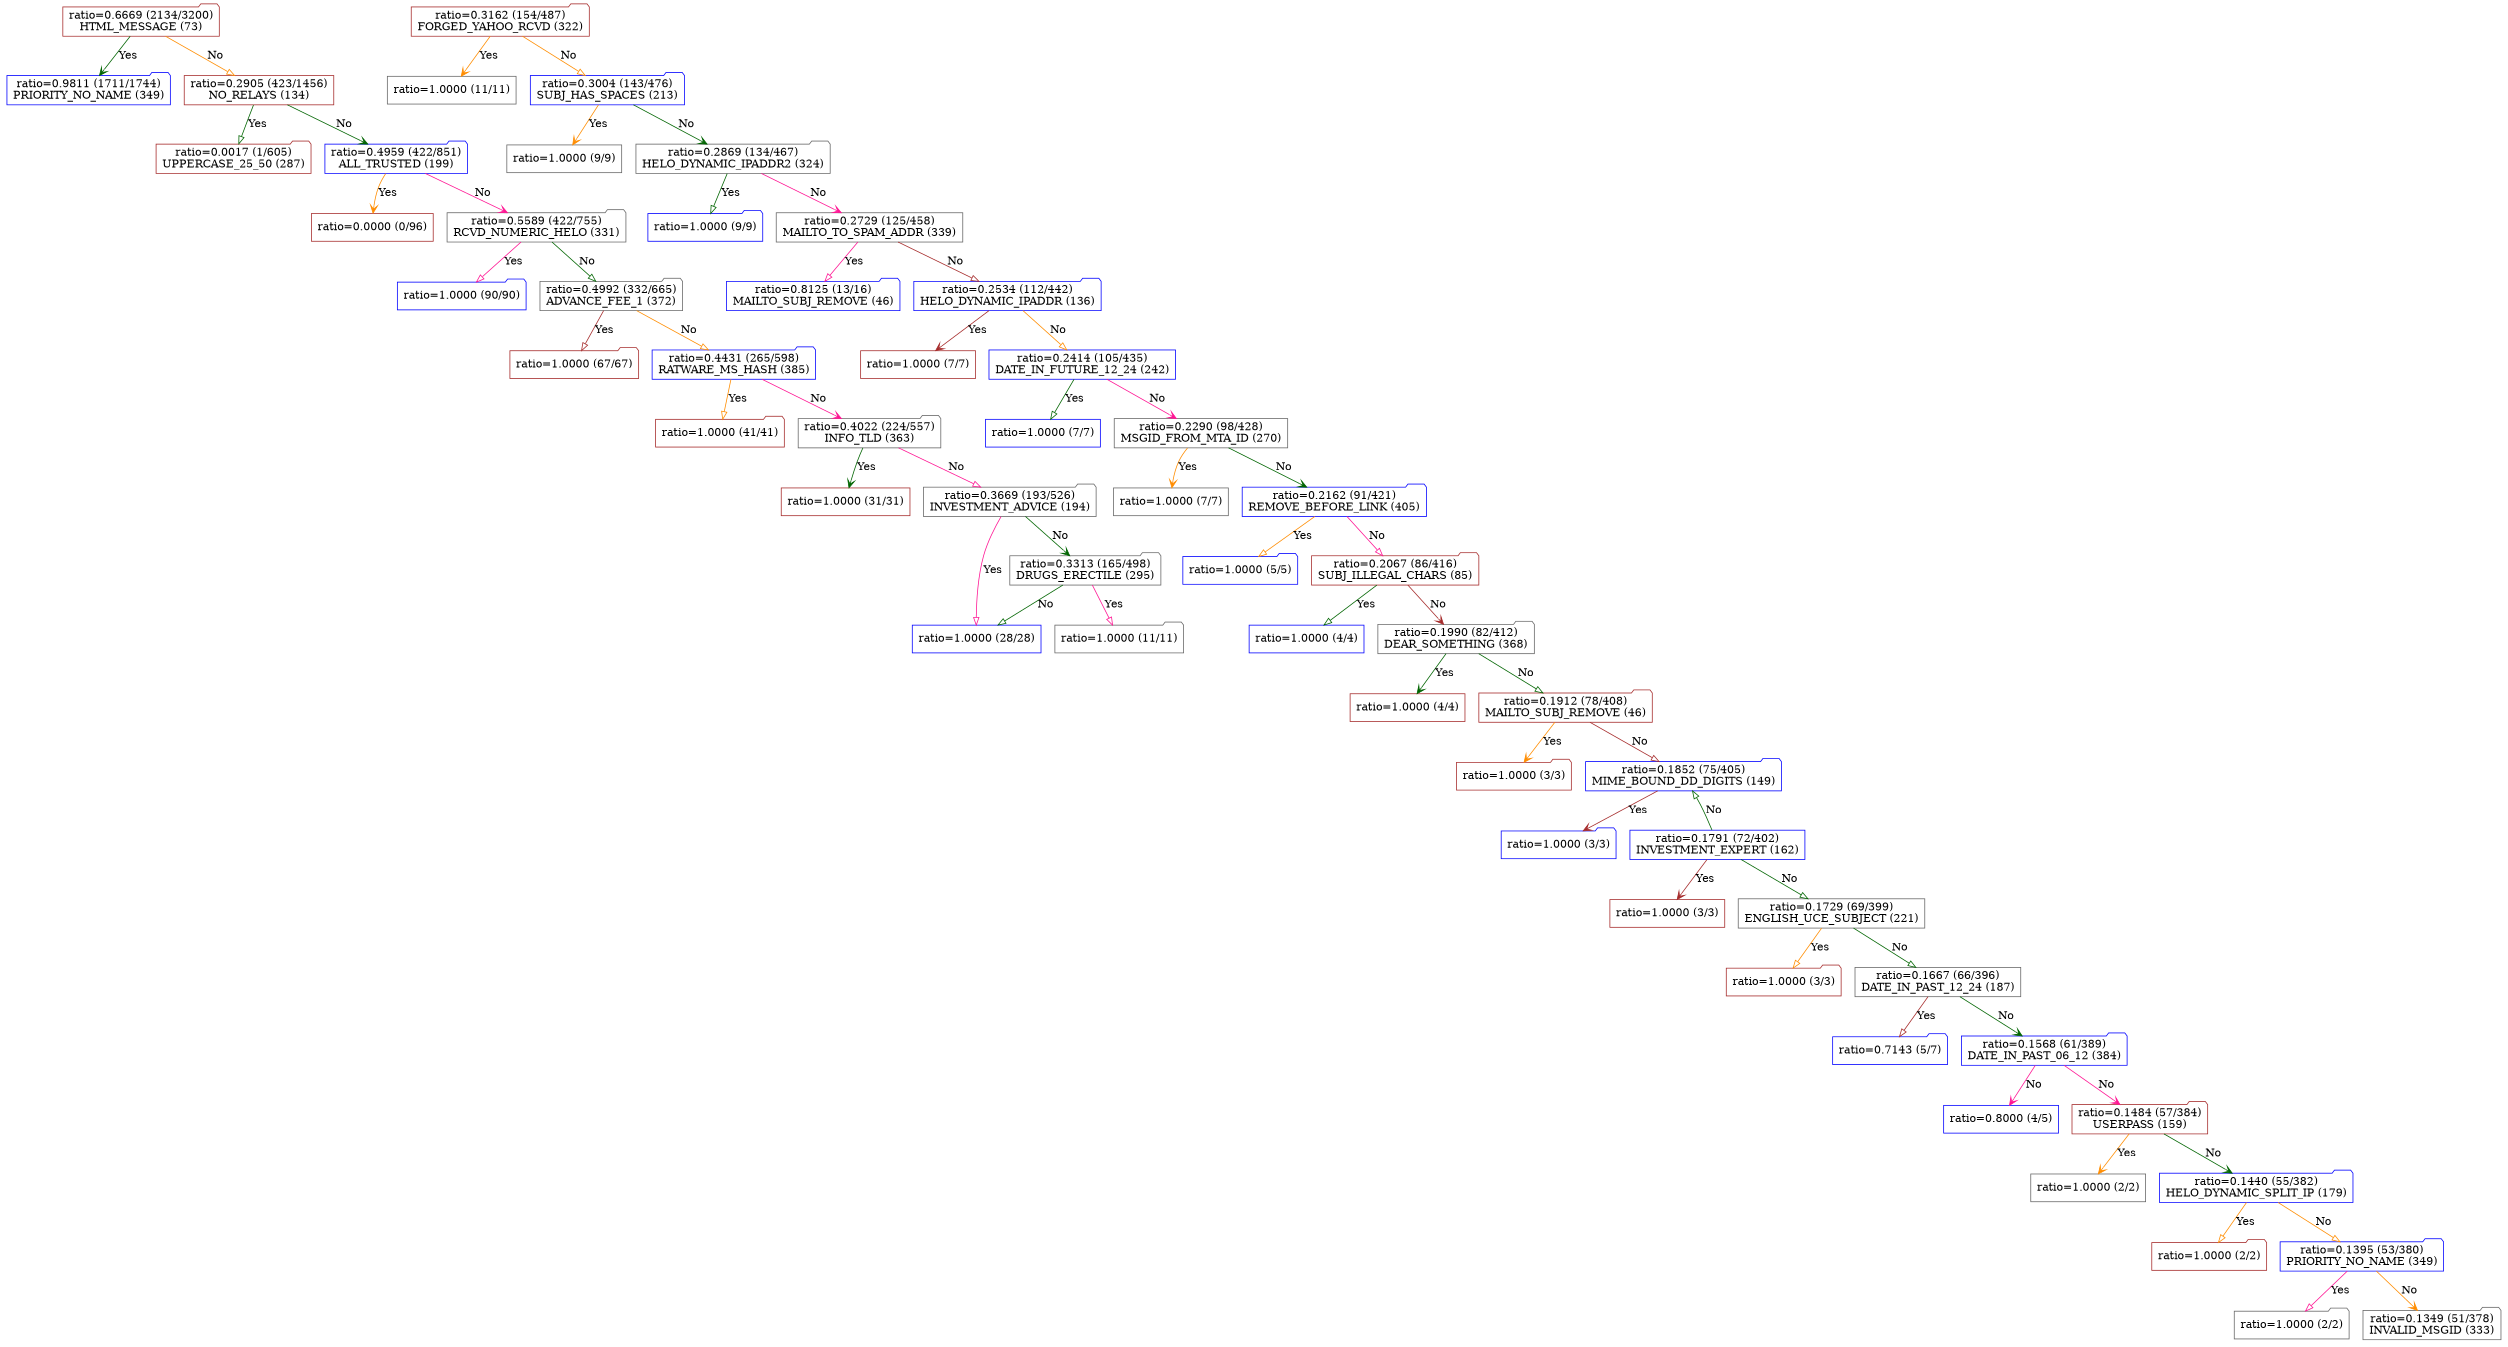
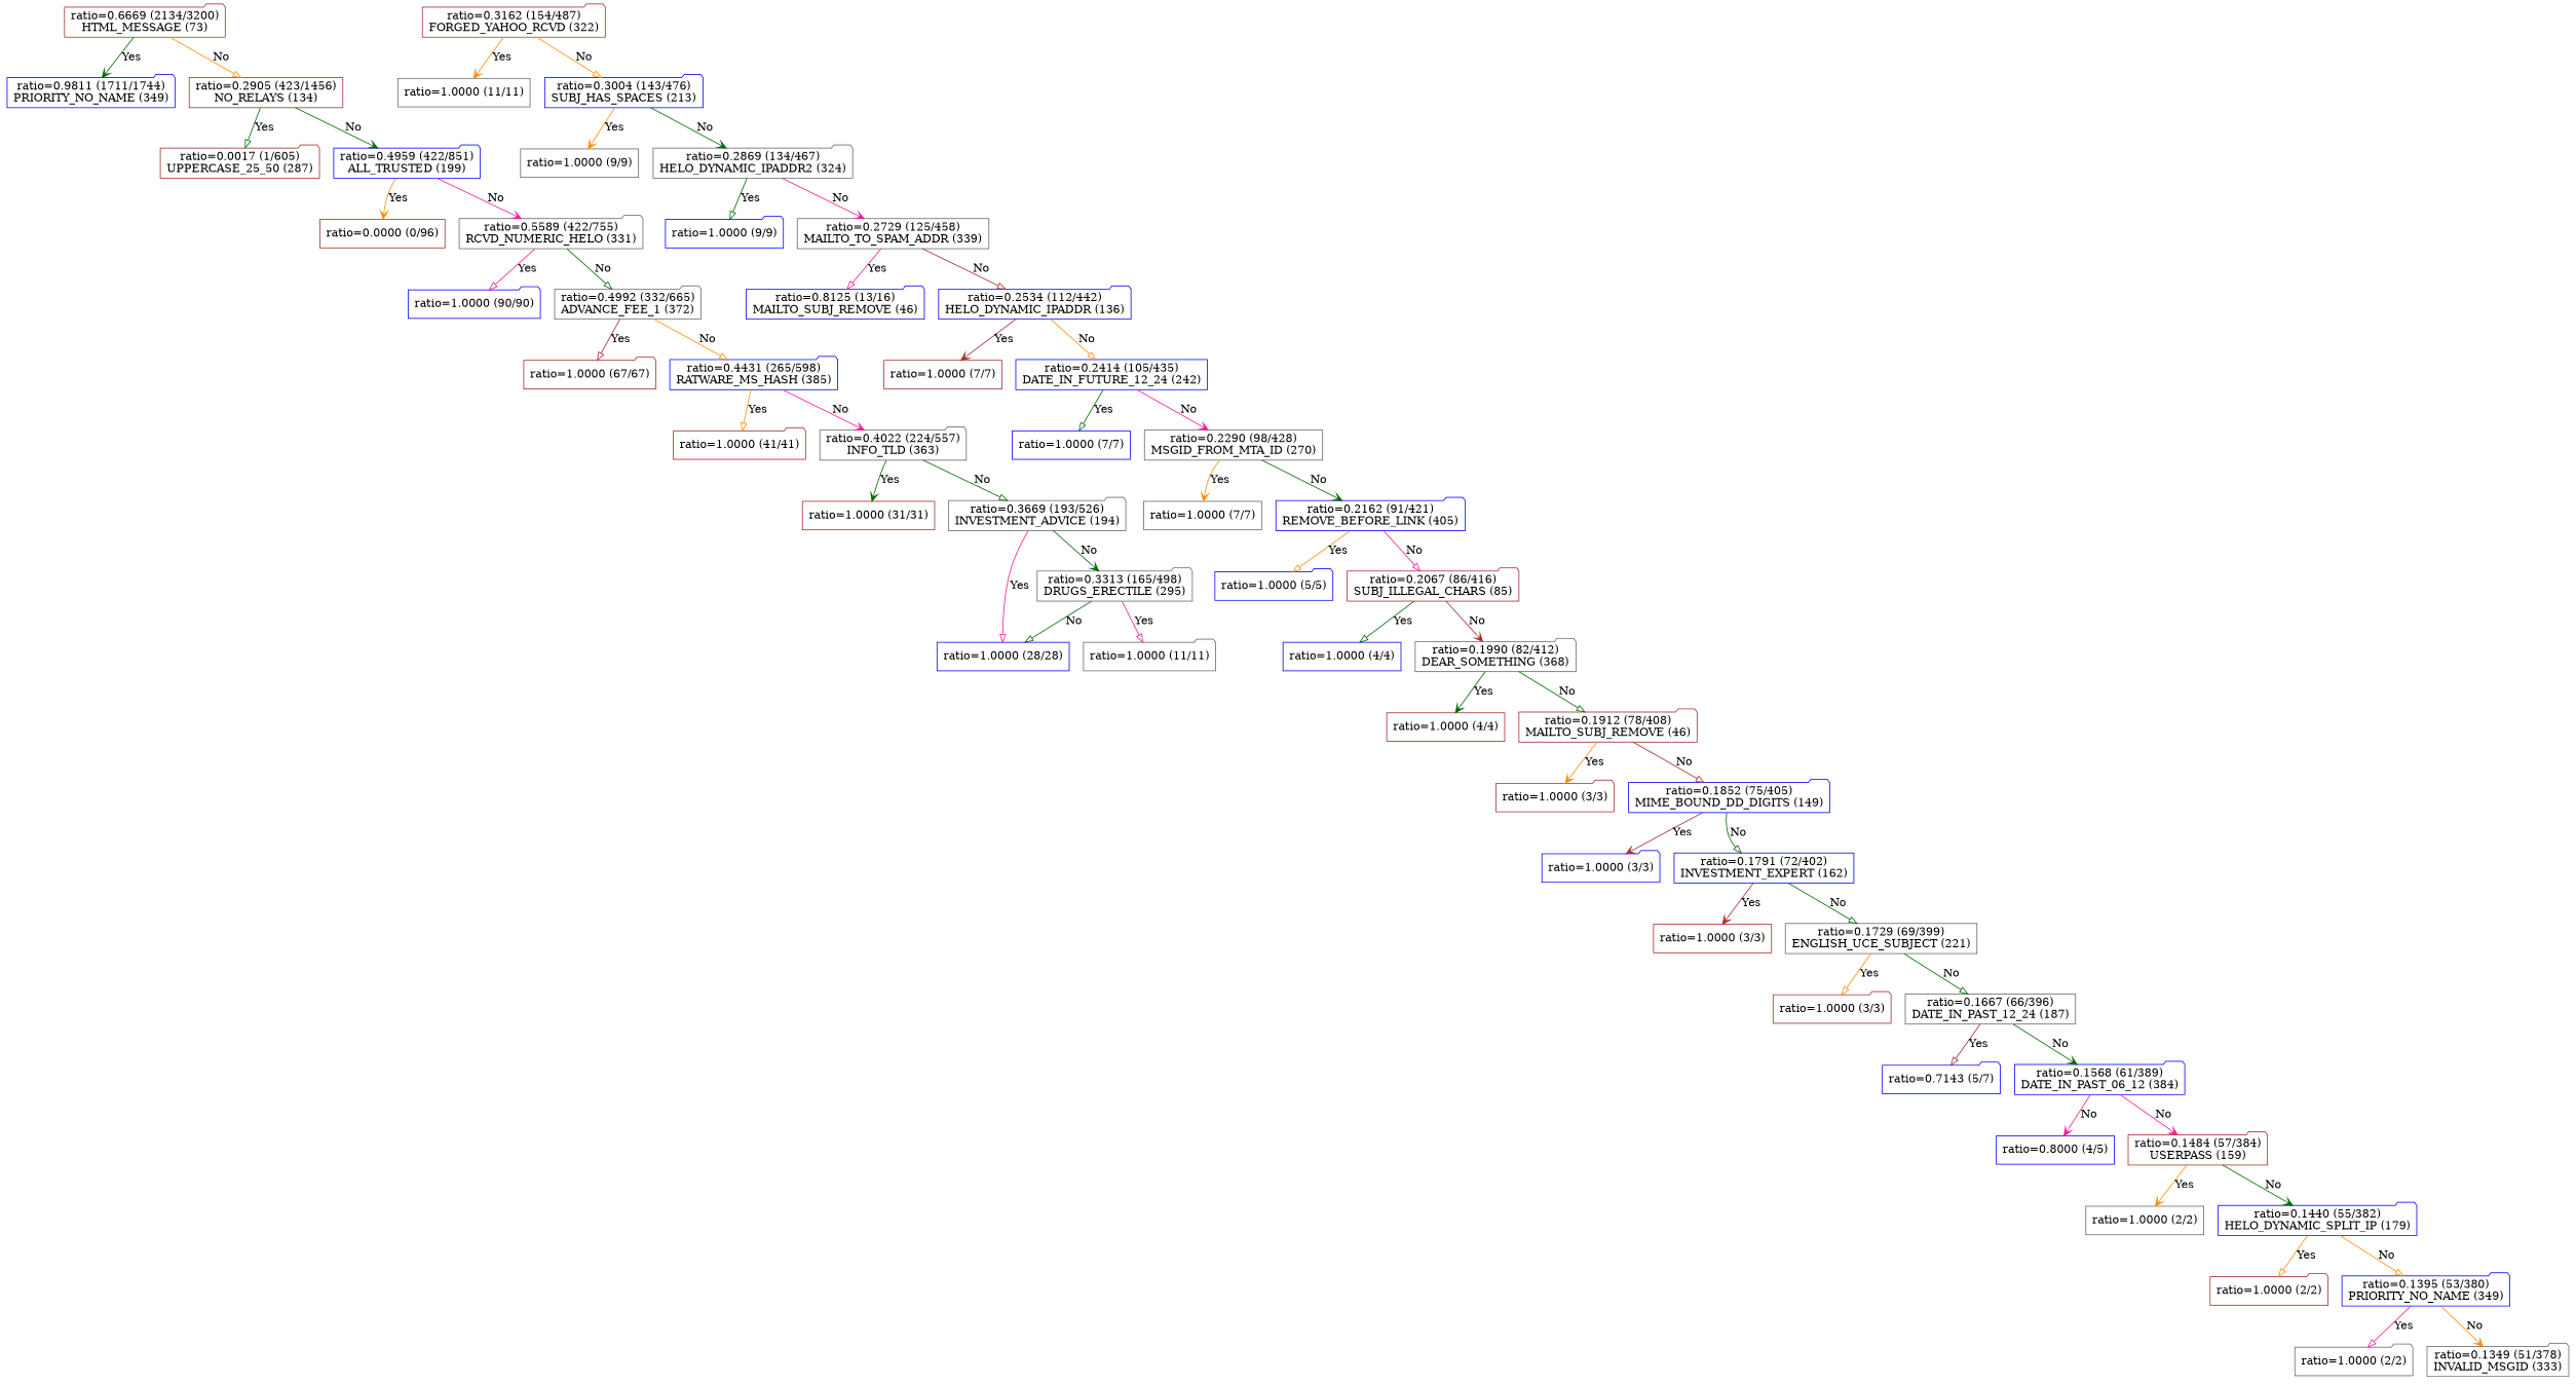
  digraph {
    node [color=blue shape=folder]
    edge [arrowhead=onormal color=darkgreen]
    n1 [color=brown label="ratio=0.6669 (2134/3200)\nHTML_MESSAGE (73)"]
    n2 [label="ratio=0.9811 (1711/1744)\nPRIORITY_NO_NAME (349)"]
    n3 [color=brown label="ratio=0.2905 (423/1456)\nNO_RELAYS (134)" shape=box]
    n4 [color=brown label="ratio=0.0017 (1/605)\nUPPERCASE_25_50 (287)"]
    n5 [label="ratio=0.4959 (422/851)\nALL_TRUSTED (199)"]
    n6 [color=brown label="ratio=0.0000 (0/96)\n" shape=box]
    n7 [color=gray40 label="ratio=0.5589 (422/755)\nRCVD_NUMERIC_HELO (331)"]
    n8 [label="ratio=1.0000 (90/90)\n"]
    n9 [color=gray40 label="ratio=0.4992 (332/665)\nADVANCE_FEE_1 (372)"]
    n10 [color=brown label="ratio=1.0000 (67/67)\n"]
    n11 [label="ratio=0.4431 (265/598)\nRATWARE_MS_HASH (385)"]
    n12 [color=brown label="ratio=1.0000 (41/41)\n"]
    n13 [color=gray40 label="ratio=0.4022 (224/557)\nINFO_TLD (363)"]
    n14 [color=brown label="ratio=1.0000 (31/31)\n" shape=box]
    n15 [color=gray40 label="ratio=0.3669 (193/526)\nINVESTMENT_ADVICE (194)"]
    n16 [label="ratio=1.0000 (28/28)\n" shape=box]
    n17 [color=gray40 label="ratio=0.3313 (165/498)\nDRUGS_ERECTILE (295)"]
    n18 [color=gray40 label="ratio=1.0000 (11/11)\n"]
    n19 [color=brown label="ratio=0.3162 (154/487)\nFORGED_YAHOO_RCVD (322)"]
    n20 [color=gray40 label="ratio=1.0000 (11/11)\n" shape=box]
    n21 [label="ratio=0.3004 (143/476)\nSUBJ_HAS_SPACES (213)"]
    n22 [color=gray40 label="ratio=1.0000 (9/9)\n" shape=box]
    n23 [color=gray40 label="ratio=0.2869 (134/467)\nHELO_DYNAMIC_IPADDR2 (324)"]
    n24 [label="ratio=1.0000 (9/9)\n"]
    n25 [color=gray40 label="ratio=0.2729 (125/458)\nMAILTO_TO_SPAM_ADDR (339)" shape=box]
    n26 [label="ratio=0.8125 (13/16)\nMAILTO_SUBJ_REMOVE (46)"]
    n27 [label="ratio=0.2534 (112/442)\nHELO_DYNAMIC_IPADDR (136)"]
    n28 [color=brown label="ratio=1.0000 (7/7)\n" shape=box]
    n29 [label="ratio=0.2414 (105/435)\nDATE_IN_FUTURE_12_24 (242)" shape=box]
    n30 [label="ratio=1.0000 (7/7)\n" shape=box]
    n31 [color=gray40 label="ratio=0.2290 (98/428)\nMSGID_FROM_MTA_ID (270)" shape=box]
    n32 [color=gray40 label="ratio=1.0000 (7/7)\n" shape=box]
    n33 [label="ratio=0.2162 (91/421)\nREMOVE_BEFORE_LINK (405)"]
    n34 [label="ratio=1.0000 (5/5)\n"]
    n35 [color=brown label="ratio=0.2067 (86/416)\nSUBJ_ILLEGAL_CHARS (85)"]
    n36 [label="ratio=1.0000 (4/4)\n" shape=box]
    n37 [color=gray40 label="ratio=0.1990 (82/412)\nDEAR_SOMETHING (368)"]
    n38 [color=brown label="ratio=1.0000 (4/4)\n" shape=box]
    n39 [color=brown label="ratio=0.1912 (78/408)\nMAILTO_SUBJ_REMOVE (46)"]
    n40 [color=brown label="ratio=1.0000 (3/3)\n"]
    n41 [label="ratio=0.1852 (75/405)\nMIME_BOUND_DD_DIGITS (149)"]
    n42 [label="ratio=1.0000 (3/3)\n"]
    n43 [label="ratio=0.1791 (72/402)\nINVESTMENT_EXPERT (162)" shape=box]
    n44 [color=brown label="ratio=1.0000 (3/3)\n" shape=box]
    n45 [color=gray40 label="ratio=0.1729 (69/399)\nENGLISH_UCE_SUBJECT (221)" shape=box]
    n46 [color=brown label="ratio=1.0000 (3/3)\n"]
    n47 [color=gray40 label="ratio=0.1667 (66/396)\nDATE_IN_PAST_12_24 (187)" shape=box]
    n48 [label="ratio=0.7143 (5/7)\n"]
    n49 [label="ratio=0.1568 (61/389)\nDATE_IN_PAST_06_12 (384)"]
    n50 [label="ratio=0.8000 (4/5)\n" shape=box]
    n51 [color=brown label="ratio=0.1484 (57/384)\nUSERPASS (159)"]
    n52 [color=gray40 label="ratio=1.0000 (2/2)\n" shape=box]
    n53 [label="ratio=0.1440 (55/382)\nHELO_DYNAMIC_SPLIT_IP (179)"]
    n54 [color=brown label="ratio=1.0000 (2/2)\n"]
    n55 [label="ratio=0.1395 (53/380)\nPRIORITY_NO_NAME (349)"]
    n56 [color=gray40 label="ratio=1.0000 (2/2)\n"]
    n57 [color=gray40 label="ratio=0.1349 (51/378)\nINVALID_MSGID (333)"]
    n1 -> n2 [arrowhead=vee label=Yes]
    n1 -> n3 [color=darkorange label=No]
    n3 -> n4 [label=Yes]
    n3 -> n5 [arrowhead=vee label=No]
    n5 -> n6 [arrowhead=vee color=darkorange label=Yes]
    n5 -> n7 [arrowhead=vee color=deeppink label=No]
    n7 -> n8 [color=deeppink label=Yes]
    n7 -> n9 [label=No]
    n9 -> n10 [color=brown label=Yes]
    n9 -> n11 [color=darkorange label=No]
    n11 -> n12 [color=darkorange label=Yes]
    n11 -> n13 [arrowhead=vee color=deeppink label=No]
    n13 -> n14 [arrowhead=vee label=Yes]
-   n13 -> n15 [color=deeppink label=No]
+   n13 -> n15 [label=No]
    n15 -> n16 [color=deeppink label=Yes]
    n15 -> n17 [arrowhead=vee label=No]
    n17 -> n16 [label=No]
    n17 -> n18 [color=deeppink label=Yes]
    n19 -> n20 [arrowhead=vee color=darkorange label=Yes]
    n19 -> n21 [color=darkorange label=No]
    n21 -> n22 [arrowhead=vee color=darkorange label=Yes]
    n21 -> n23 [arrowhead=vee label=No]
    n23 -> n24 [label=Yes]
    n23 -> n25 [arrowhead=vee color=deeppink label=No]
    n25 -> n26 [color=deeppink label=Yes]
    n25 -> n27 [color=brown label=No]
    n27 -> n28 [arrowhead=vee color=brown label=Yes]
    n27 -> n29 [color=darkorange label=No]
    n29 -> n30 [label=Yes]
    n29 -> n31 [arrowhead=vee color=deeppink label=No]
    n31 -> n32 [arrowhead=vee color=darkorange label=Yes]
    n31 -> n33 [arrowhead=vee label=No]
    n33 -> n34 [color=darkorange label=Yes]
    n33 -> n35 [color=deeppink label=No]
    n35 -> n36 [label=Yes]
    n35 -> n37 [arrowhead=vee color=brown label=No]
    n37 -> n38 [arrowhead=vee label=Yes]
    n37 -> n39 [label=No]
    n39 -> n40 [arrowhead=vee color=darkorange label=Yes]
    n39 -> n41 [color=brown label=No]
    n41 -> n42 [arrowhead=vee color=brown label=Yes]
-   n43 -> n41 [label=No]
+   n41 -> n43 [label=No]
    n43 -> n44 [arrowhead=vee color=brown label=Yes]
    n43 -> n45 [label=No]
    n45 -> n46 [color=darkorange label=Yes]
    n45 -> n47 [label=No]
    n47 -> n48 [color=brown label=Yes]
    n47 -> n49 [arrowhead=vee label=No]
    n49 -> n50 [arrowhead=vee color=deeppink label=No]
    n49 -> n51 [arrowhead=vee color=deeppink label=No]
    n51 -> n52 [arrowhead=vee color=darkorange label=Yes]
    n51 -> n53 [arrowhead=vee label=No]
    n53 -> n54 [color=darkorange label=Yes]
    n53 -> n55 [color=darkorange label=No]
    n55 -> n56 [color=deeppink label=Yes]
    n55 -> n57 [arrowhead=vee color=darkorange label=No]
  }
